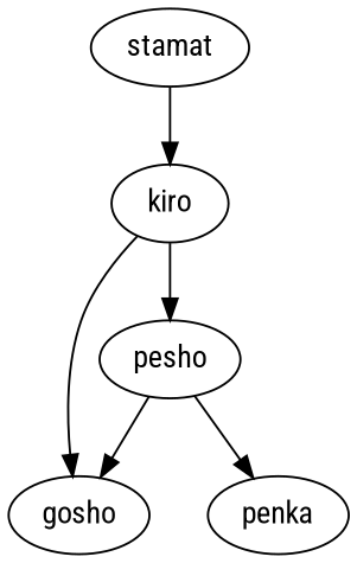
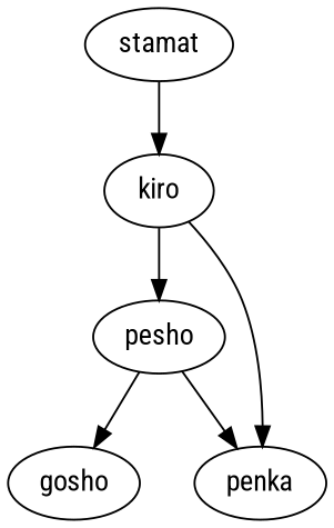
  digraph {
    fontname="Roboto Condensed"
    node [fontname="Roboto Condensed"]
    edge [fontname="Roboto Condensed"]
    n1 [label=gosho]
    n2 [label=kiro]
    n3 [label=penka]
    n4 [label=pesho]
    n5 [label=stamat]
-   n2 -> n1
+   n2 -> n3
    n2 -> n4
    n4 -> n1
    n4 -> n3
    n5 -> n2
  }
